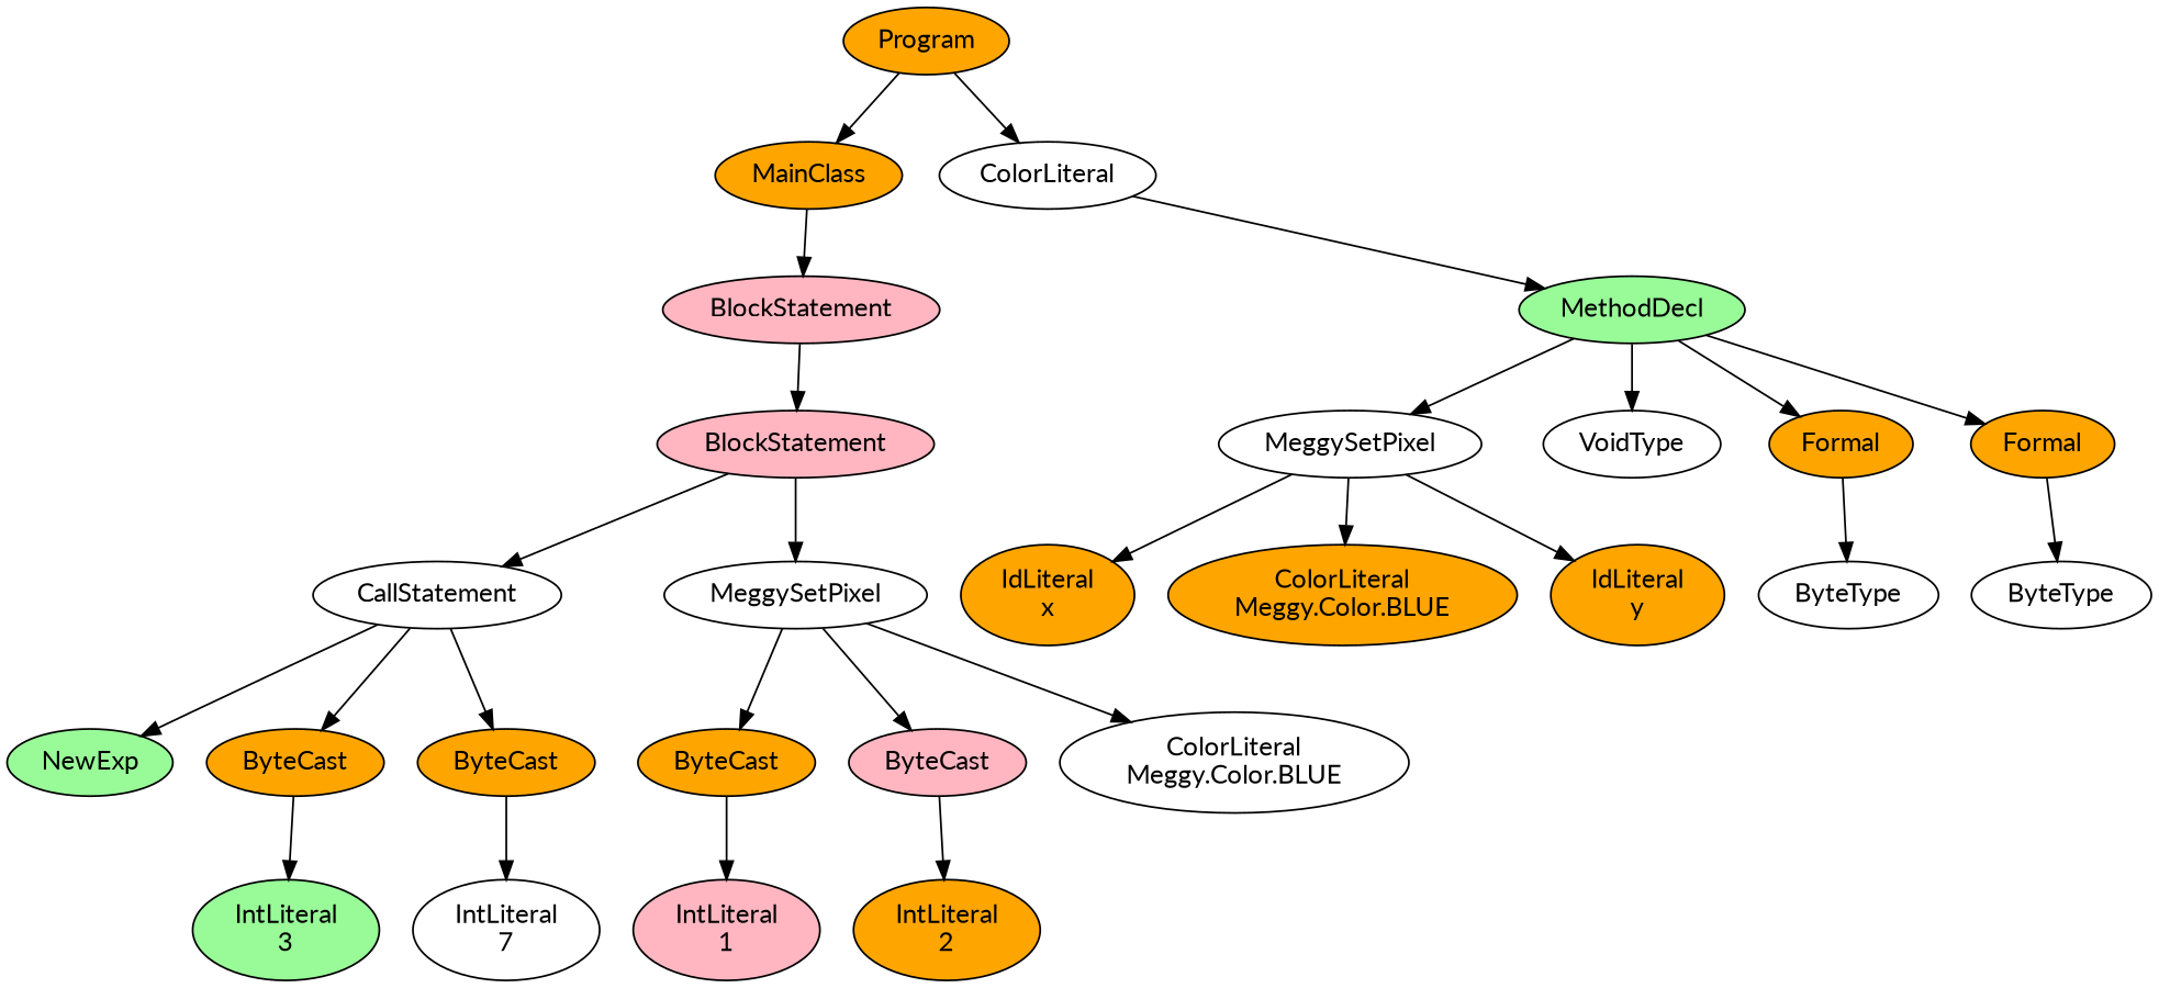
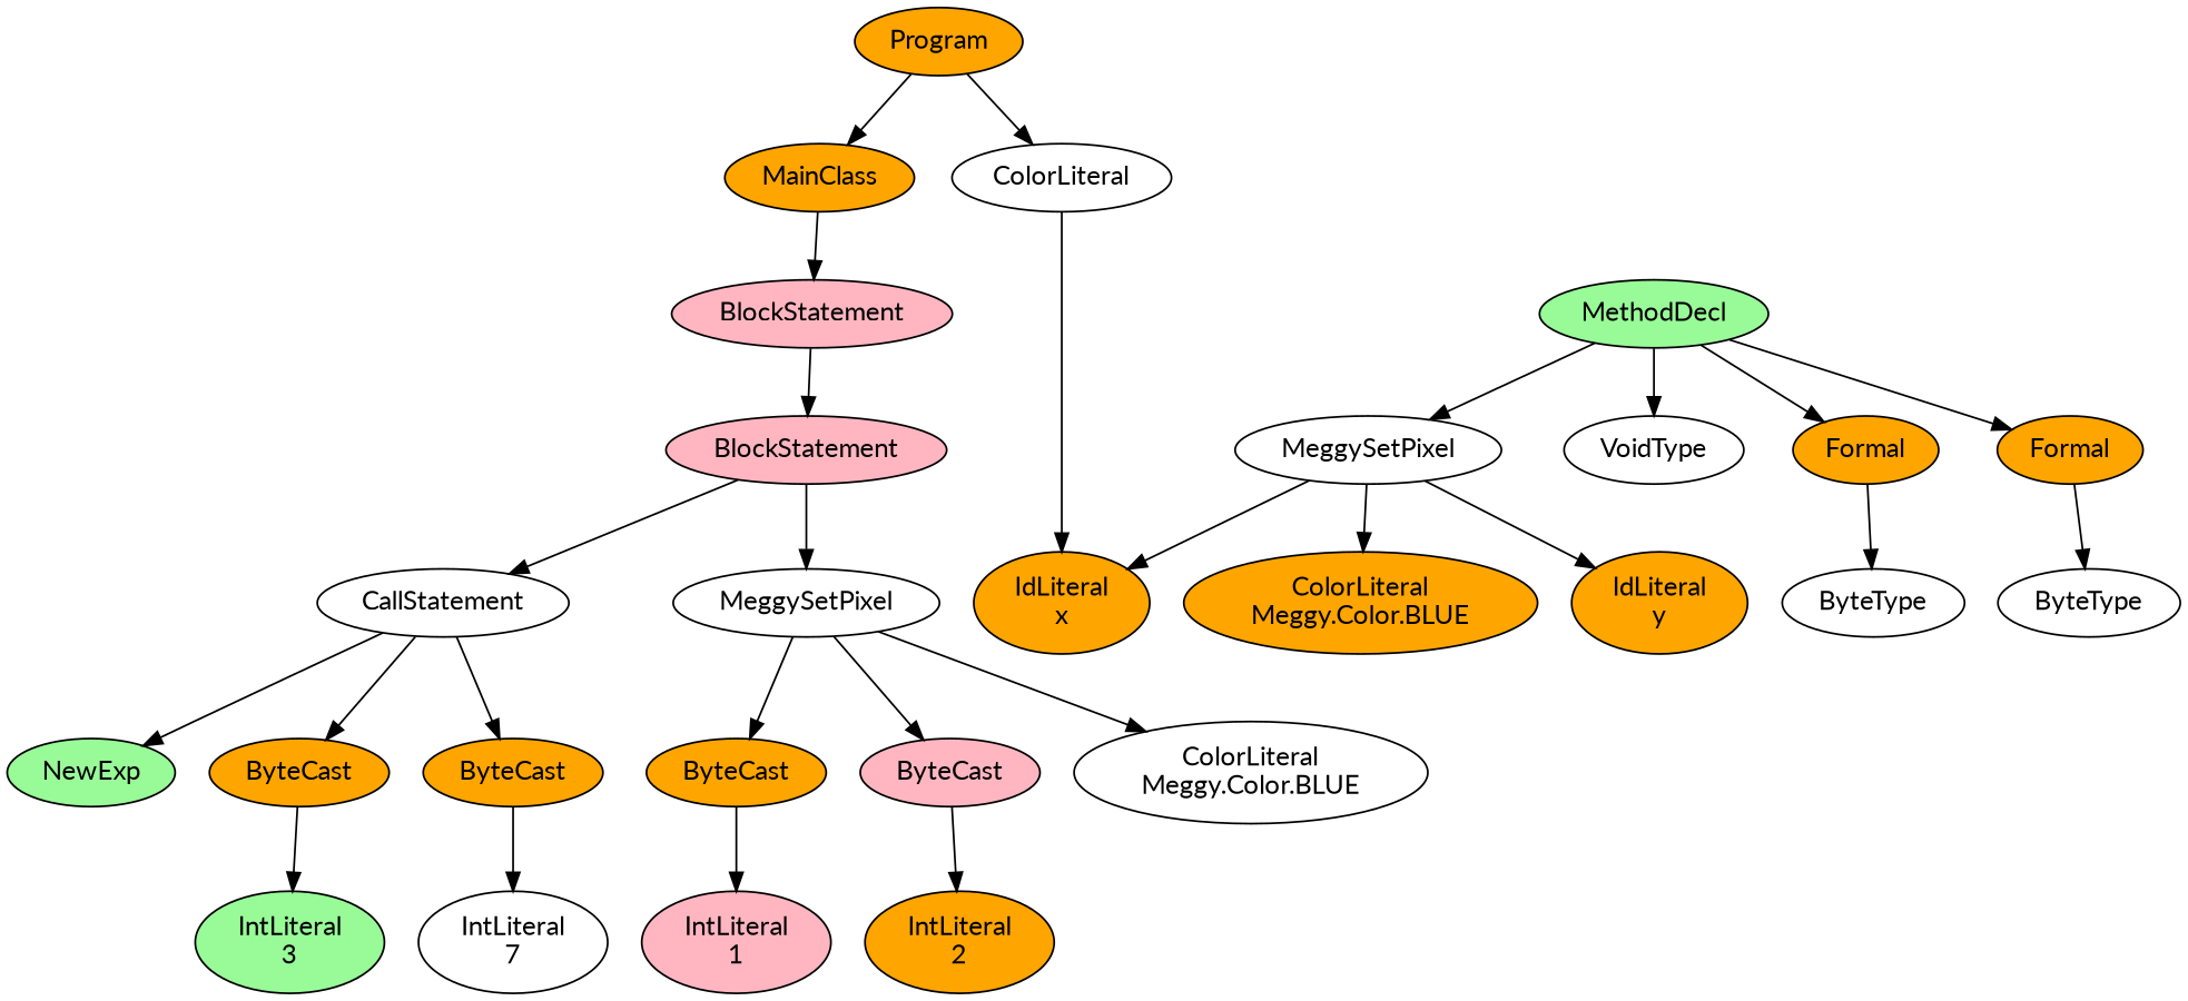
  digraph {
    fontname=Lato
    node [fillcolor=orange fontname=Lato style=filled]
    edge [fontname=Lato]
    n1 [label=Program]
    n2 [label=MainClass]
    n3 [fillcolor=white label=ColorLiteral]
    n4 [fillcolor=lightpink label=BlockStatement]
    n5 [fillcolor=palegreen label=MethodDecl]
    n6 [fillcolor=lightpink label=BlockStatement]
    n7 [fillcolor=white label=CallStatement]
    n8 [fillcolor=white label=MeggySetPixel]
    n9 [fillcolor=palegreen label=NewExp]
    n10 [label=ByteCast]
    n11 [label=ByteCast]
    n12 [label=ByteCast]
    n13 [fillcolor=lightpink label=ByteCast]
    n14 [fillcolor=white label="ColorLiteral\nMeggy.Color.BLUE"]
    n15 [fillcolor=palegreen label="IntLiteral\n3"]
    n16 [fillcolor=white label="IntLiteral\n7"]
    n17 [fillcolor=lightpink label="IntLiteral\n1"]
    n18 [label="IntLiteral\n2"]
    n19 [fillcolor=white label=VoidType]
    n20 [label=Formal]
    n21 [label=Formal]
    n22 [fillcolor=white label=MeggySetPixel]
    n23 [fillcolor=white label=ByteType]
    n24 [fillcolor=white label=ByteType]
    n25 [label="IdLiteral\nx"]
    n26 [label="IdLiteral\ny"]
    n27 [label="ColorLiteral\nMeggy.Color.BLUE"]
    n1 -> n2
    n1 -> n3
    n2 -> n4
-   n3 -> n5
+   n3 -> n25
    n4 -> n6
    n5 -> n19
    n5 -> n20
    n5 -> n21
    n5 -> n22
    n6 -> n7
    n6 -> n8
    n7 -> n9
    n7 -> n10
    n7 -> n11
    n8 -> n12
    n8 -> n13
    n8 -> n14
    n10 -> n15
    n11 -> n16
    n12 -> n17
    n13 -> n18
    n20 -> n23
    n21 -> n24
    n22 -> n25
    n22 -> n26
    n22 -> n27
  }
